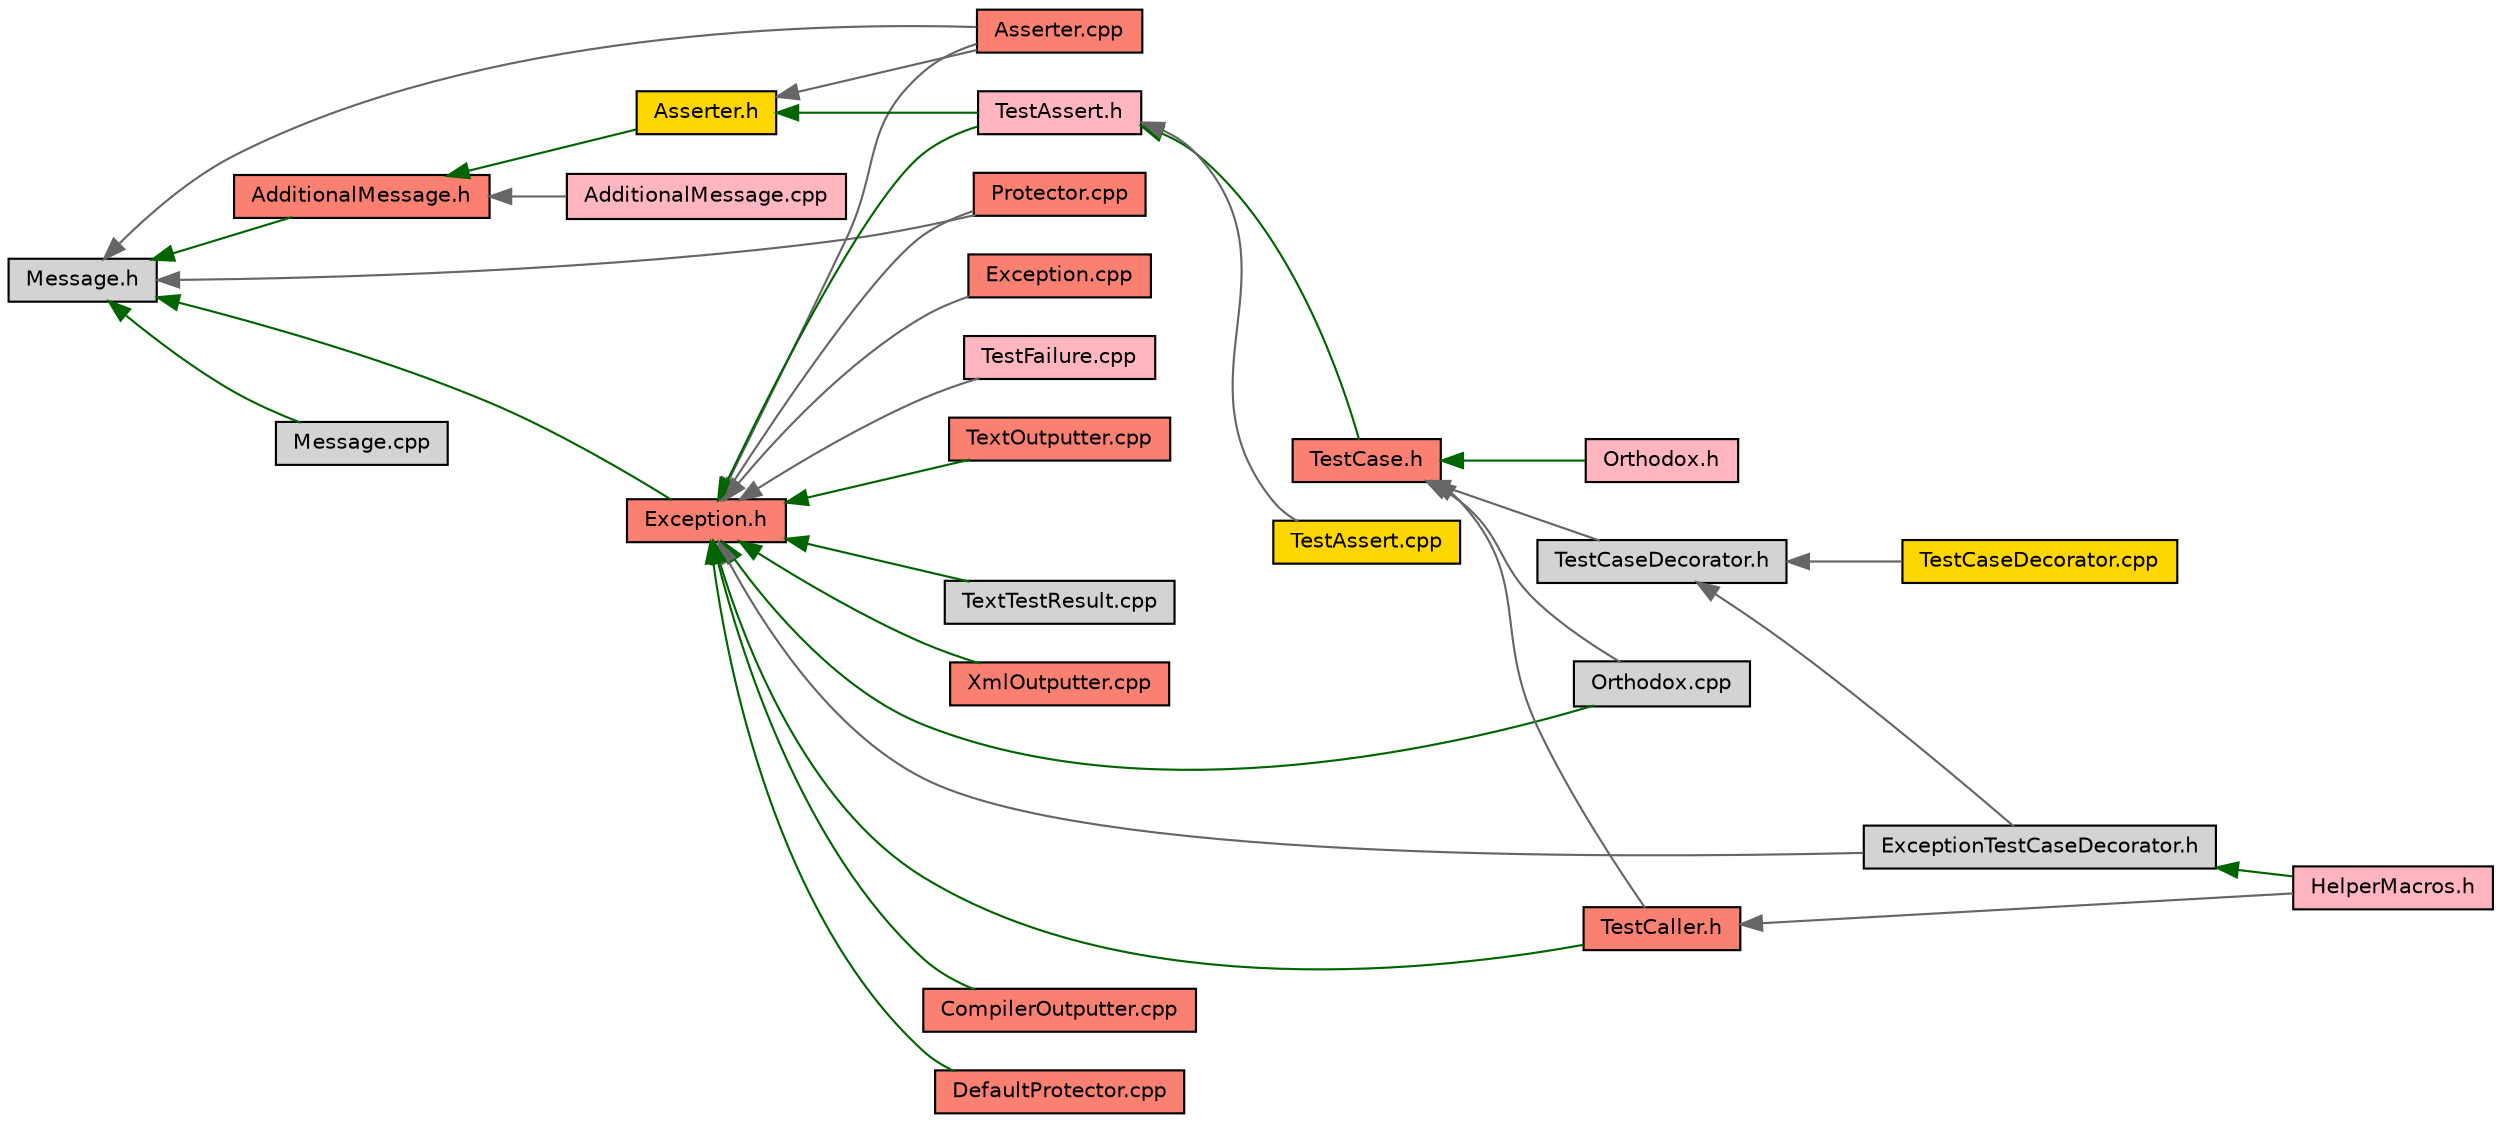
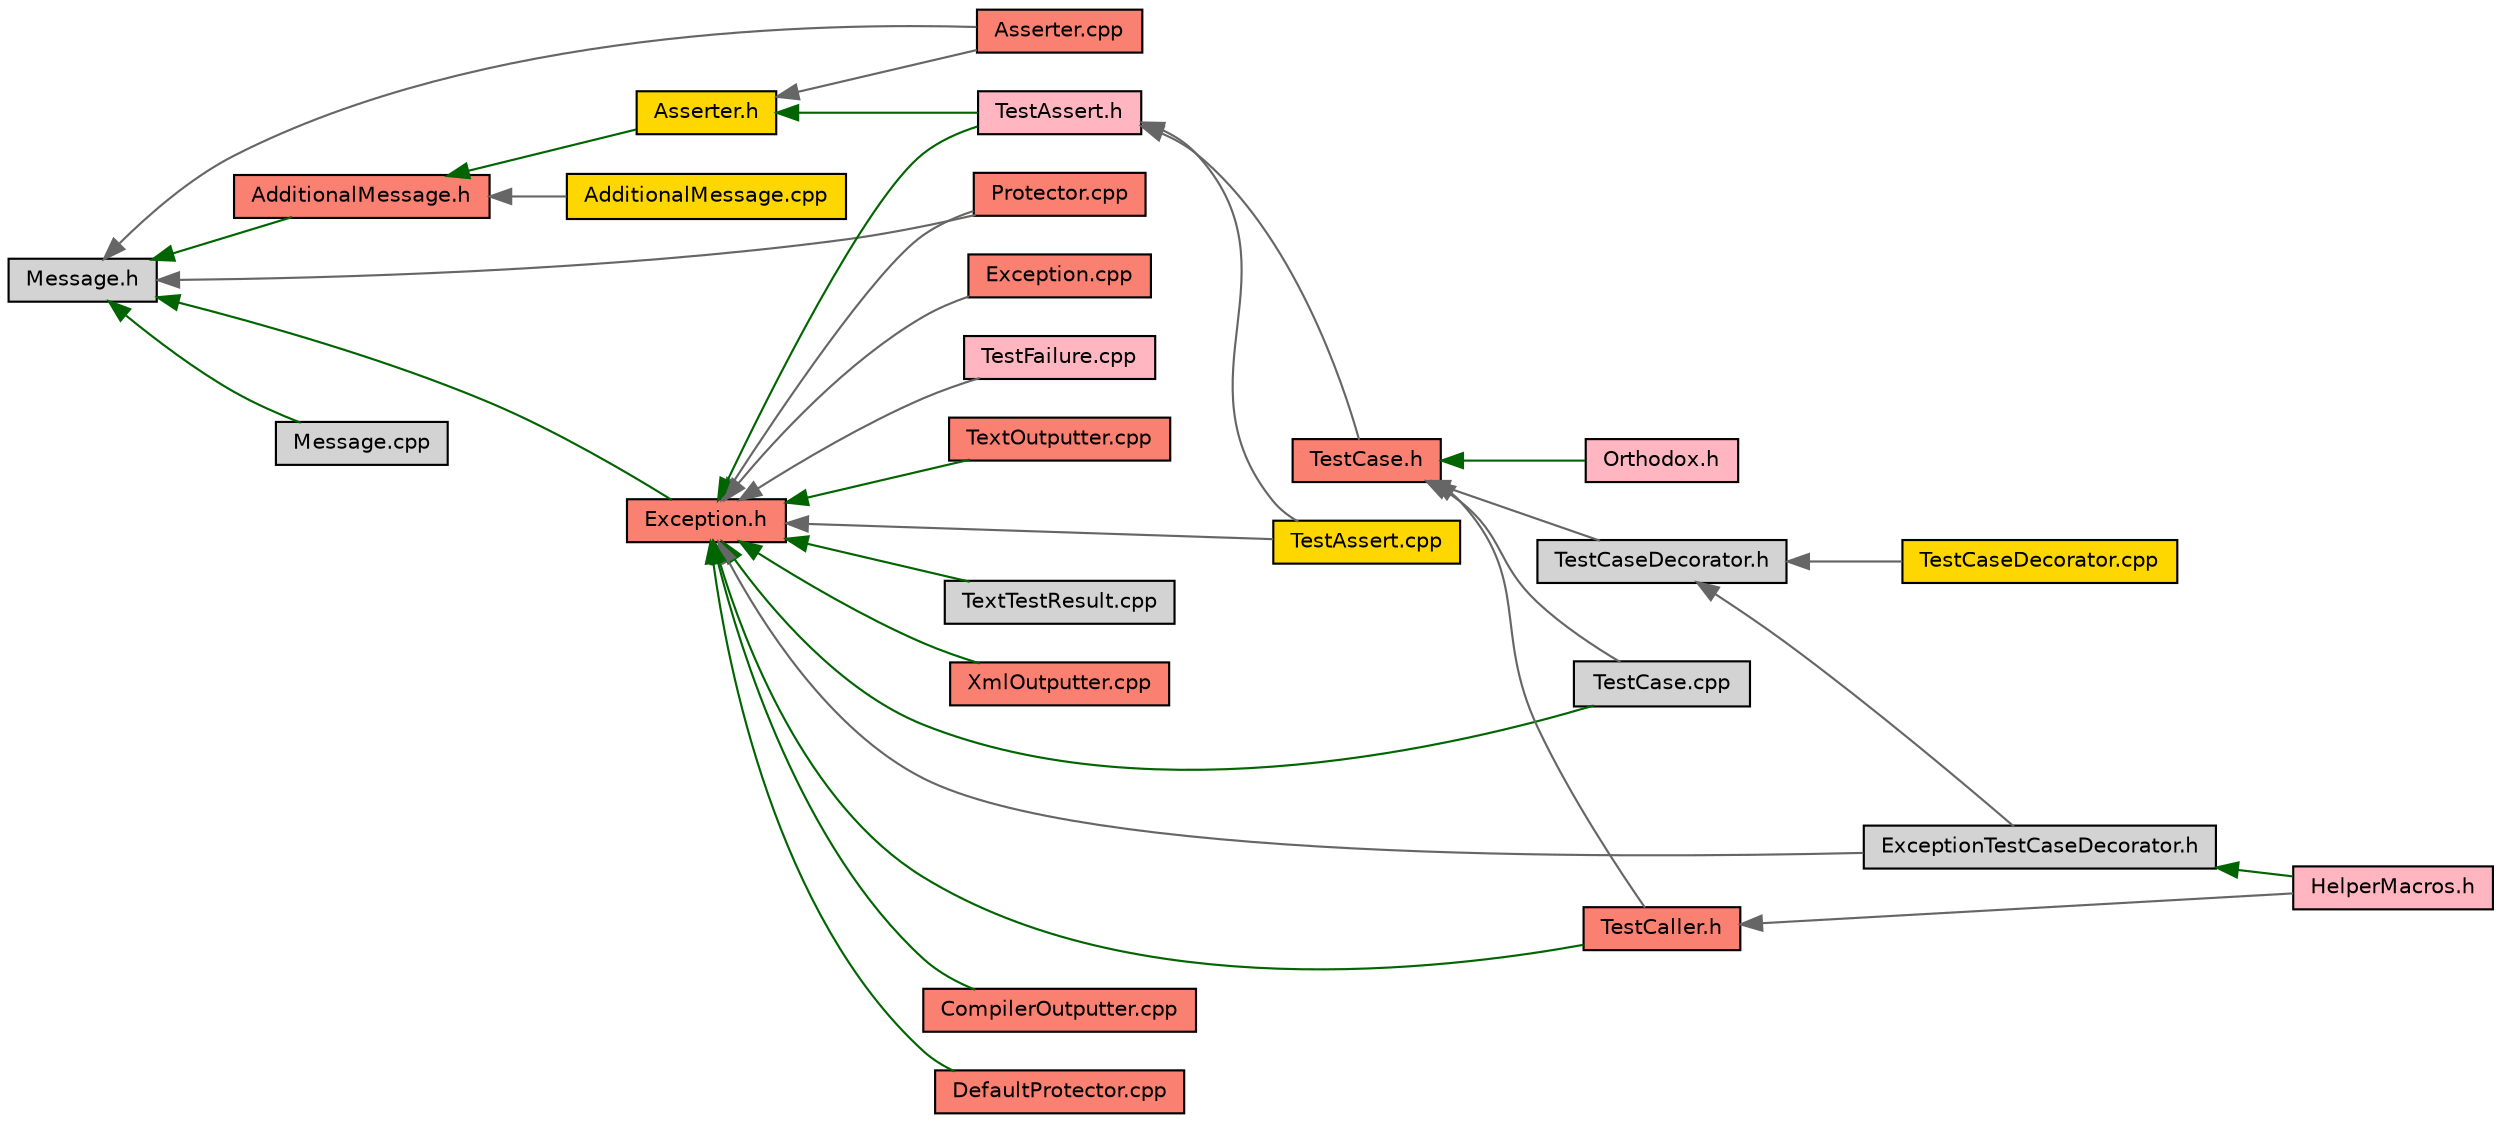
  digraph {
    rankdir=LR
    node [color=black fillcolor=salmon fontname=Helvetica fontsize=10 shape=record style=filled]
    edge [color=darkgreen dir=back fontname=Helvetica fontsize=10 labelfontname=Helvetica labelfontsize=10 style=solid]
    n1 [fillcolor=lightgrey fontcolor=black height=0.2 label="Message.h" width=0.4]
    n2 [height=0.2 label="AdditionalMessage.h" width=0.4]
    n3 [height=0.2 label="Asserter.cpp" width=0.4]
    n4 [height=0.2 label="Exception.h" width=0.4]
    n5 [height=0.2 label="Protector.cpp" width=0.4]
    n6 [fillcolor=lightgrey height=0.2 label="Message.cpp" width=0.4]
    n7 [fillcolor=gold height=0.2 label="Asserter.h" width=0.4]
-   n8 [fillcolor=lightpink height=0.2 label="AdditionalMessage.cpp" width=0.4]
+   n8 [fillcolor=gold height=0.2 label="AdditionalMessage.cpp" width=0.4]
    n9 [fillcolor=lightpink height=0.2 label="TestAssert.h" width=0.4]
    n10 [height=0.2 label="TestCaller.h" width=0.4]
-   n11 [fillcolor=lightgrey height=0.2 label="Orthodox.cpp" width=0.4]
+   n11 [fillcolor=lightgrey height=0.2 label="TestCase.cpp" width=0.4]
    n12 [fillcolor=lightgrey height=0.2 label="ExceptionTestCaseDecorator.h" width=0.4]
    n13 [height=0.2 label="CompilerOutputter.cpp" width=0.4]
    n14 [height=0.2 label="DefaultProtector.cpp" width=0.4]
    n15 [height=0.2 label="Exception.cpp" width=0.4]
    n16 [fillcolor=lightpink height=0.2 label="TestFailure.cpp" width=0.4]
    n17 [height=0.2 label="TextOutputter.cpp" width=0.4]
    n18 [fillcolor=lightgrey height=0.2 label="TextTestResult.cpp" width=0.4]
    n19 [height=0.2 label="XmlOutputter.cpp" width=0.4]
    n20 [height=0.2 label="TestCase.h" width=0.4]
    n21 [fillcolor=gold height=0.2 label="TestAssert.cpp" width=0.4]
    n22 [fillcolor=lightpink height=0.2 label="Orthodox.h" width=0.4]
    n23 [fillcolor=lightgrey height=0.2 label="TestCaseDecorator.h" width=0.4]
    n24 [fillcolor=gold height=0.2 label="TestCaseDecorator.cpp" width=0.4]
    n25 [fillcolor=lightpink height=0.2 label="HelperMacros.h" width=0.4]
    n1 -> n2
    n1 -> n3 [color=gray40]
    n1 -> n4
    n1 -> n5 [color=gray40]
    n1 -> n6
    n2 -> n7
    n2 -> n8 [color=gray40]
-   n4 -> n3 [color=gray40]
+   n4 -> n21 [color=gray40]
    n4 -> n5 [color=gray40]
    n4 -> n9
    n4 -> n10
    n4 -> n11
    n4 -> n12 [color=gray40]
    n4 -> n13
    n4 -> n14
    n4 -> n15 [color=gray40]
    n4 -> n16 [color=gray40]
    n4 -> n17
    n4 -> n18
    n4 -> n19
    n7 -> n3 [color=gray40]
    n7 -> n9
-   n9 -> n20
+   n9 -> n20 [color=gray40]
    n9 -> n21 [color=gray40]
    n10 -> n25 [color=gray40]
    n12 -> n25
    n20 -> n10 [color=gray40]
    n20 -> n11 [color=gray40]
    n20 -> n22
    n20 -> n23 [color=gray40]
    n23 -> n12 [color=gray40]
    n23 -> n24 [color=gray40]
  }
